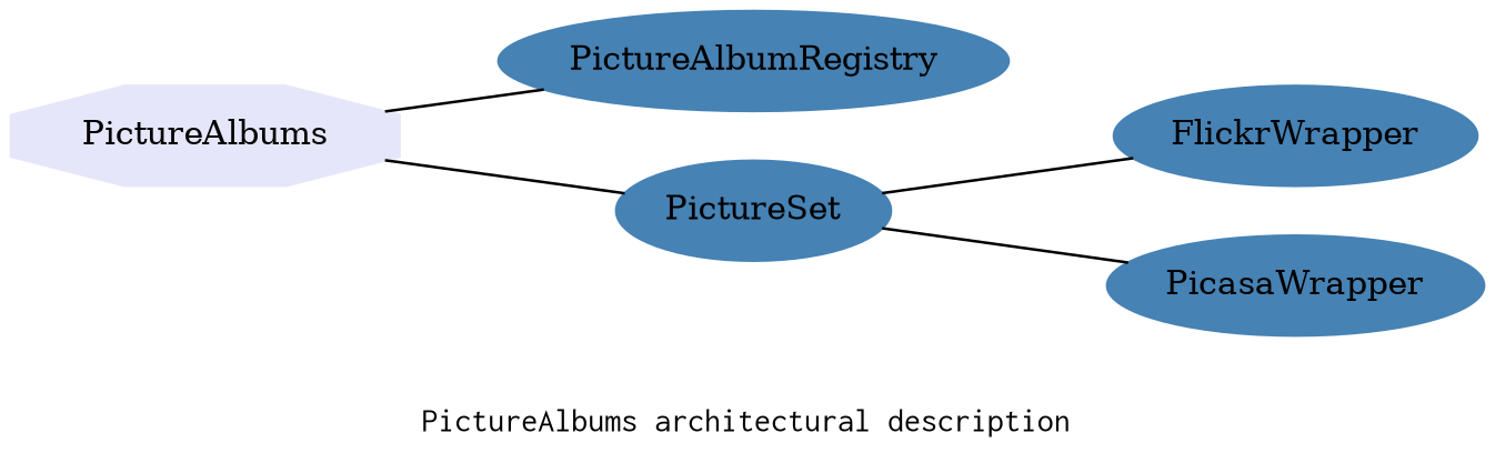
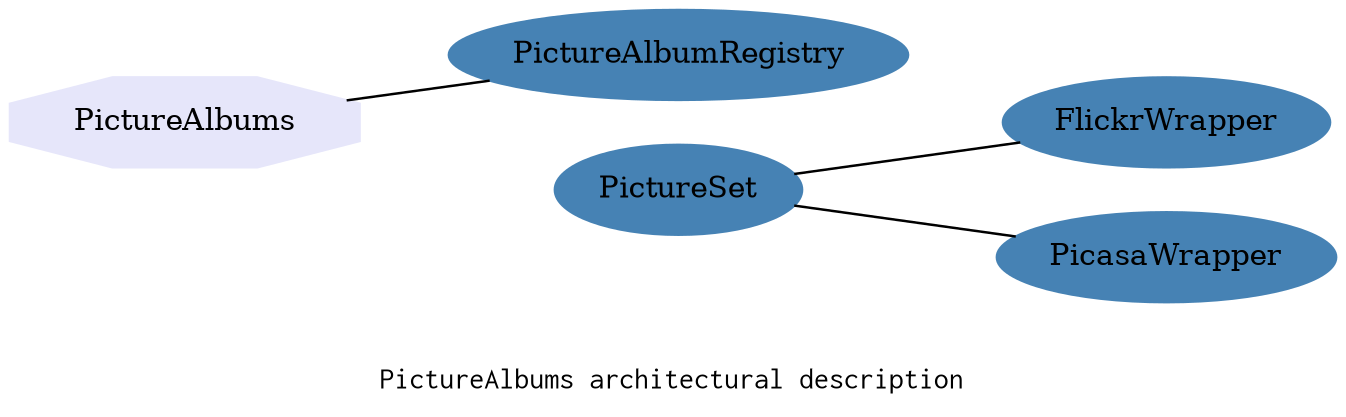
  digraph {
    fontname=Courier
    fontsize=12
    label="PictureAlbums architectural description"
    rankdir=LR
    node [color="#4682B4" fontsize=12 shape=ellipse style=filled]
    edge [arrowhead=none]
    n1 [label=PictureAlbumRegistry]
    n2 [label=FlickrWrapper]
    n3 [label=PicasaWrapper]
    n4 [label=PictureSet]
    n5 [color="#E6E6FA" label=PictureAlbums shape=octagon]
    n4 -> n2
    n4 -> n3
    n5 -> n1
-   n5 -> n4
  }
